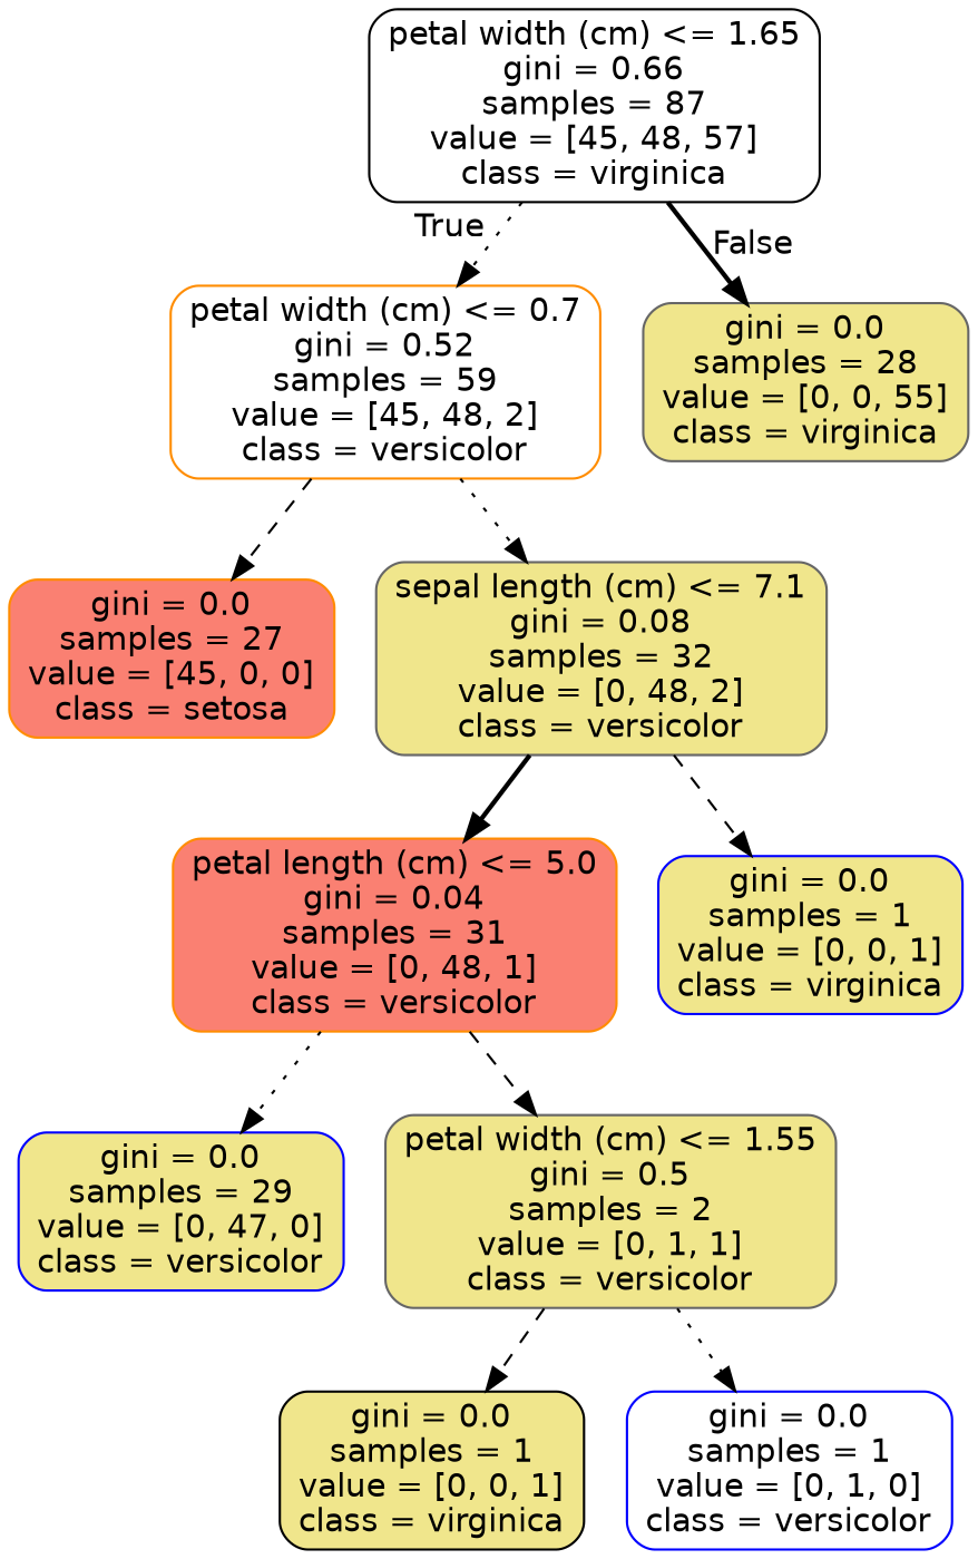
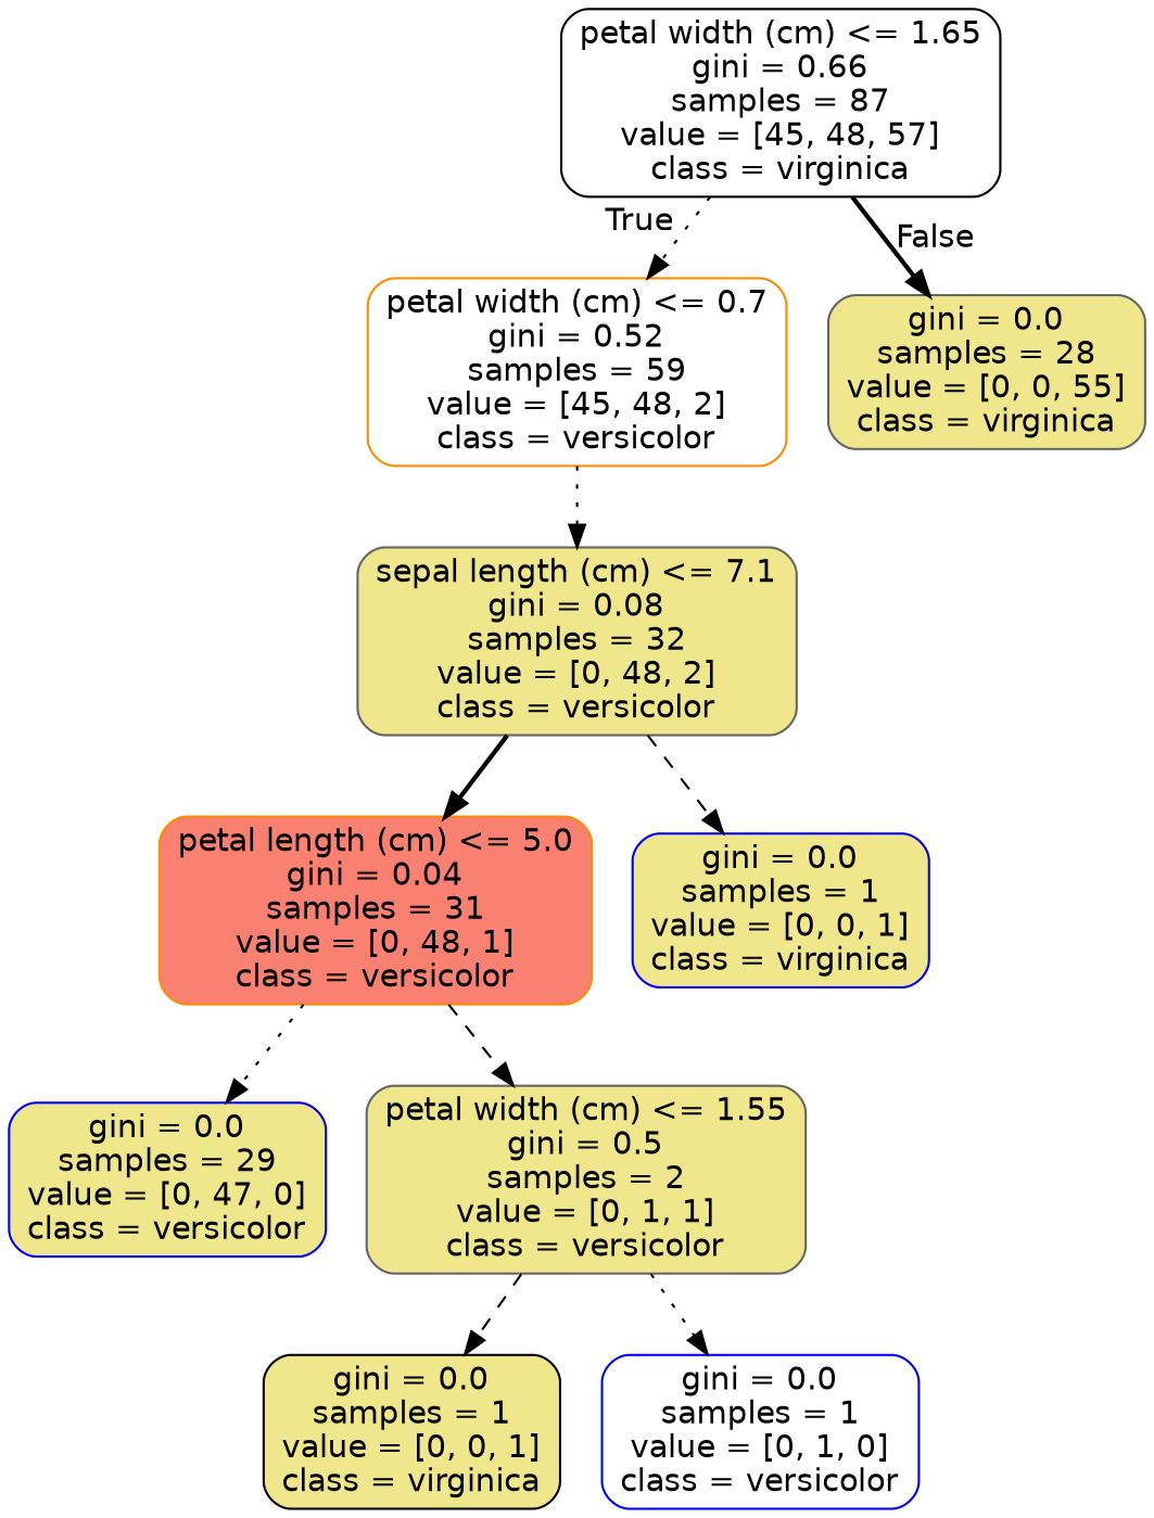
  digraph {
    node [color=darkorange fillcolor=khaki fontname=helvetica shape=box style="filled, rounded"]
    edge [fontname=helvetica style=dotted]
    n1 [color=black fillcolor=white label="petal width (cm) <= 1.65\ngini = 0.66\nsamples = 87\nvalue = [45, 48, 57]\nclass = virginica"]
    n2 [fillcolor=white label="petal width (cm) <= 0.7\ngini = 0.52\nsamples = 59\nvalue = [45, 48, 2]\nclass = versicolor"]
    n3 [color=gray40 label="gini = 0.0\nsamples = 28\nvalue = [0, 0, 55]\nclass = virginica"]
-   n4 [fillcolor=salmon label="gini = 0.0\nsamples = 27\nvalue = [45, 0, 0]\nclass = setosa"]
    n5 [color=gray40 label="sepal length (cm) <= 7.1\ngini = 0.08\nsamples = 32\nvalue = [0, 48, 2]\nclass = versicolor"]
    n6 [fillcolor=salmon label="petal length (cm) <= 5.0\ngini = 0.04\nsamples = 31\nvalue = [0, 48, 1]\nclass = versicolor"]
    n7 [color=blue label="gini = 0.0\nsamples = 1\nvalue = [0, 0, 1]\nclass = virginica"]
    n8 [color=blue label="gini = 0.0\nsamples = 29\nvalue = [0, 47, 0]\nclass = versicolor"]
    n9 [color=gray40 label="petal width (cm) <= 1.55\ngini = 0.5\nsamples = 2\nvalue = [0, 1, 1]\nclass = versicolor"]
    n10 [color=black label="gini = 0.0\nsamples = 1\nvalue = [0, 0, 1]\nclass = virginica"]
    n11 [color=blue fillcolor=white label="gini = 0.0\nsamples = 1\nvalue = [0, 1, 0]\nclass = versicolor"]
    n1 -> n2 [headlabel=True labelangle=45 labeldistance=2.5]
    n1 -> n3 [headlabel=False labelangle=-45 labeldistance=2.5 style=bold]
-   n2 -> n4 [style=dashed]
    n2 -> n5
    n5 -> n6 [style=bold]
    n5 -> n7 [style=dashed]
    n6 -> n8
    n6 -> n9 [style=dashed]
    n9 -> n10 [style=dashed]
    n9 -> n11
  }
